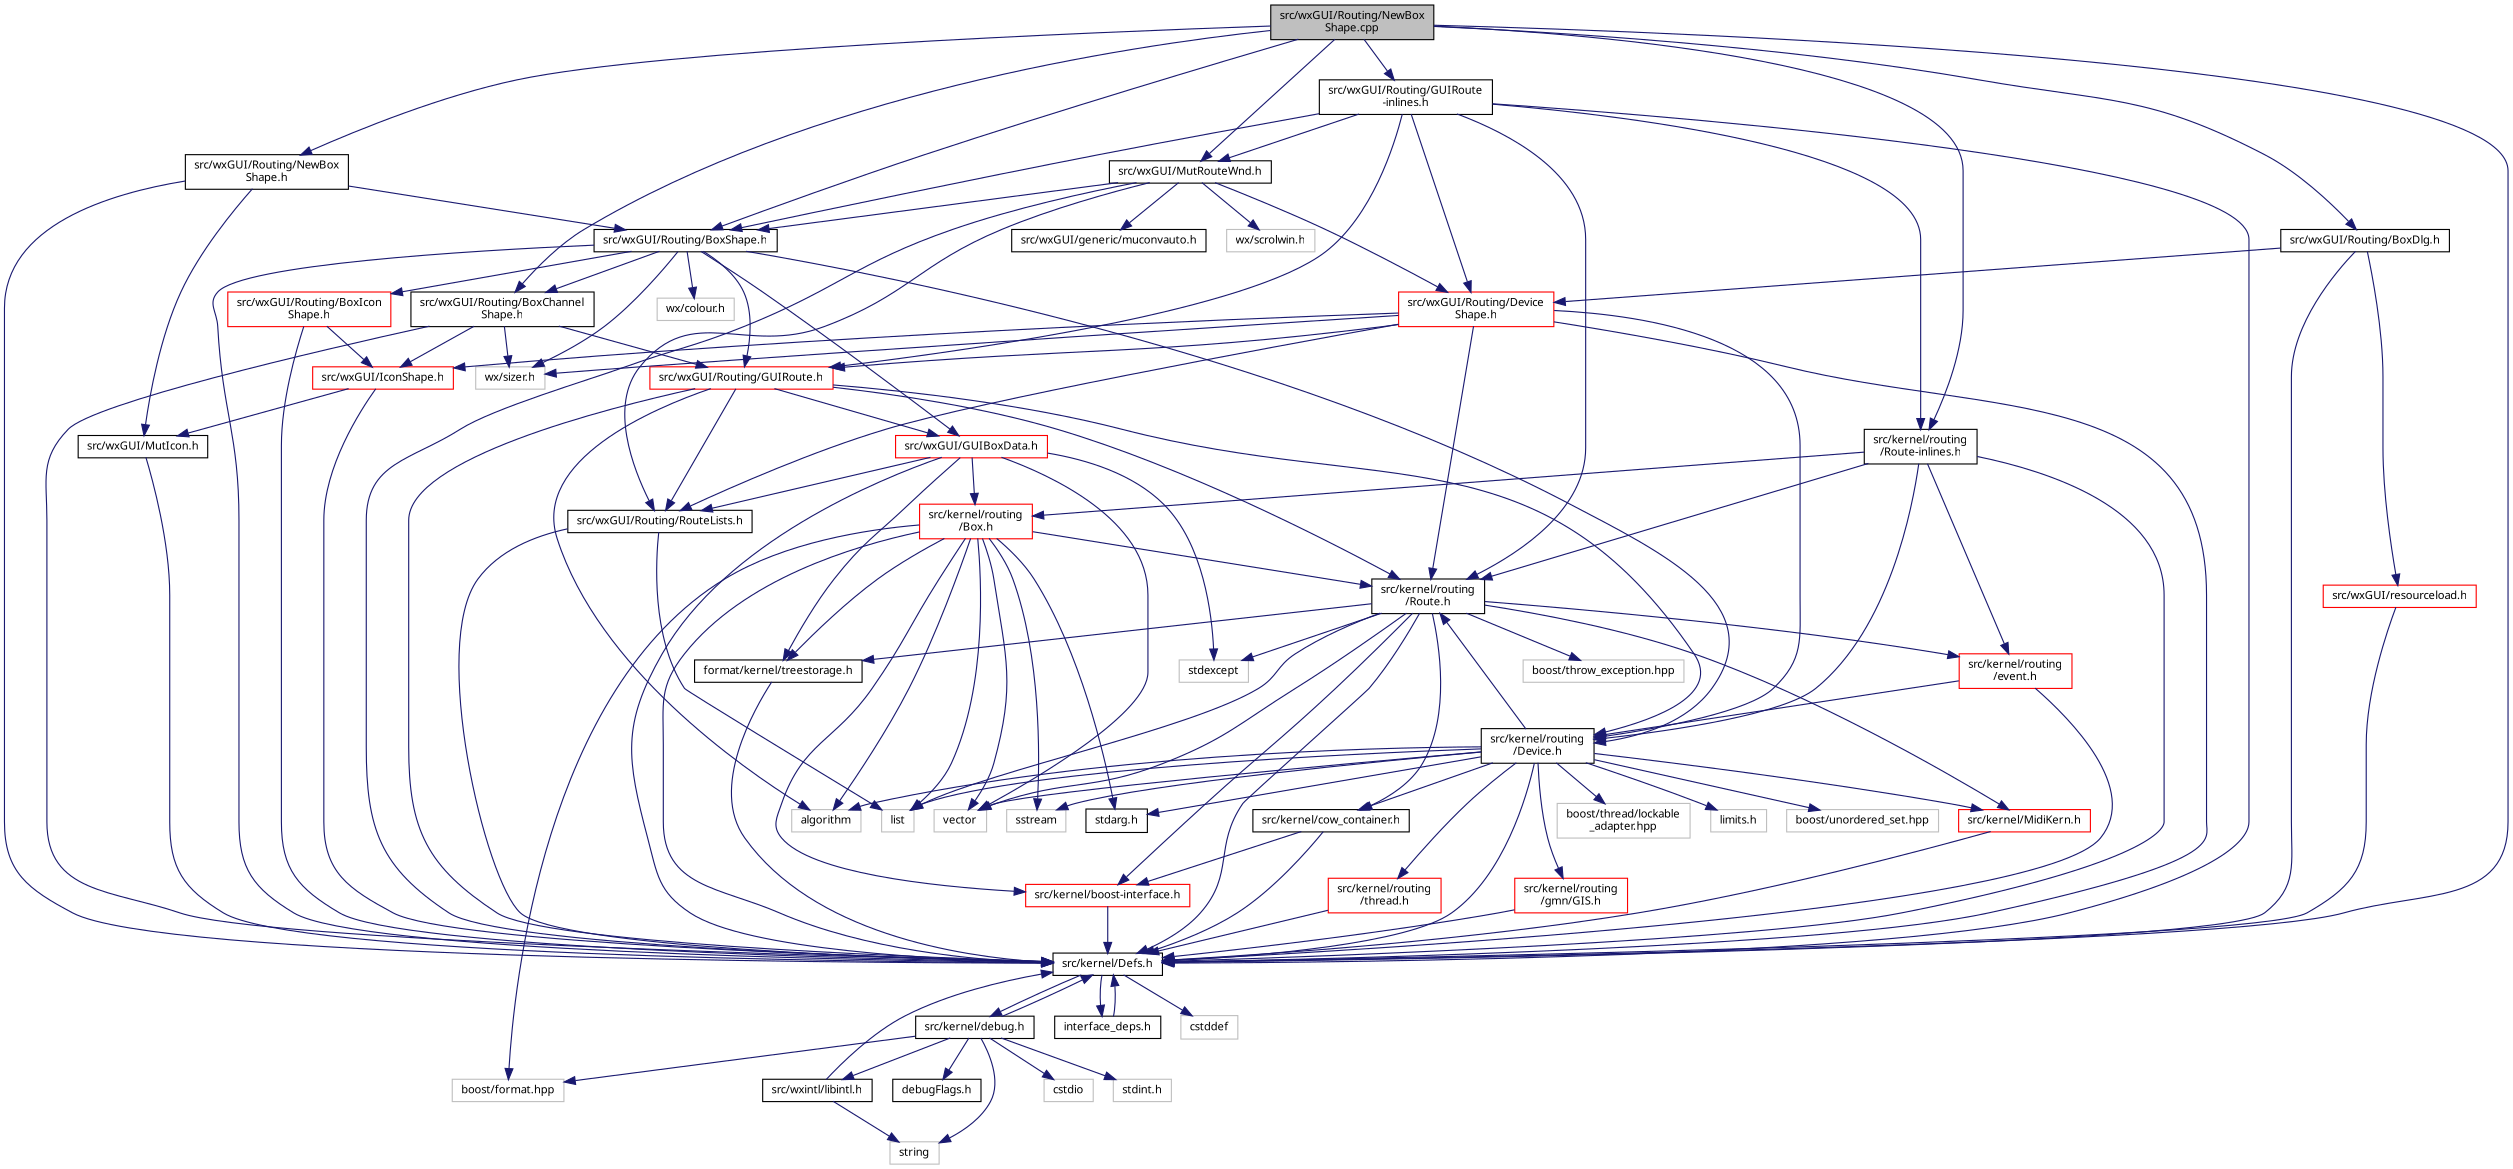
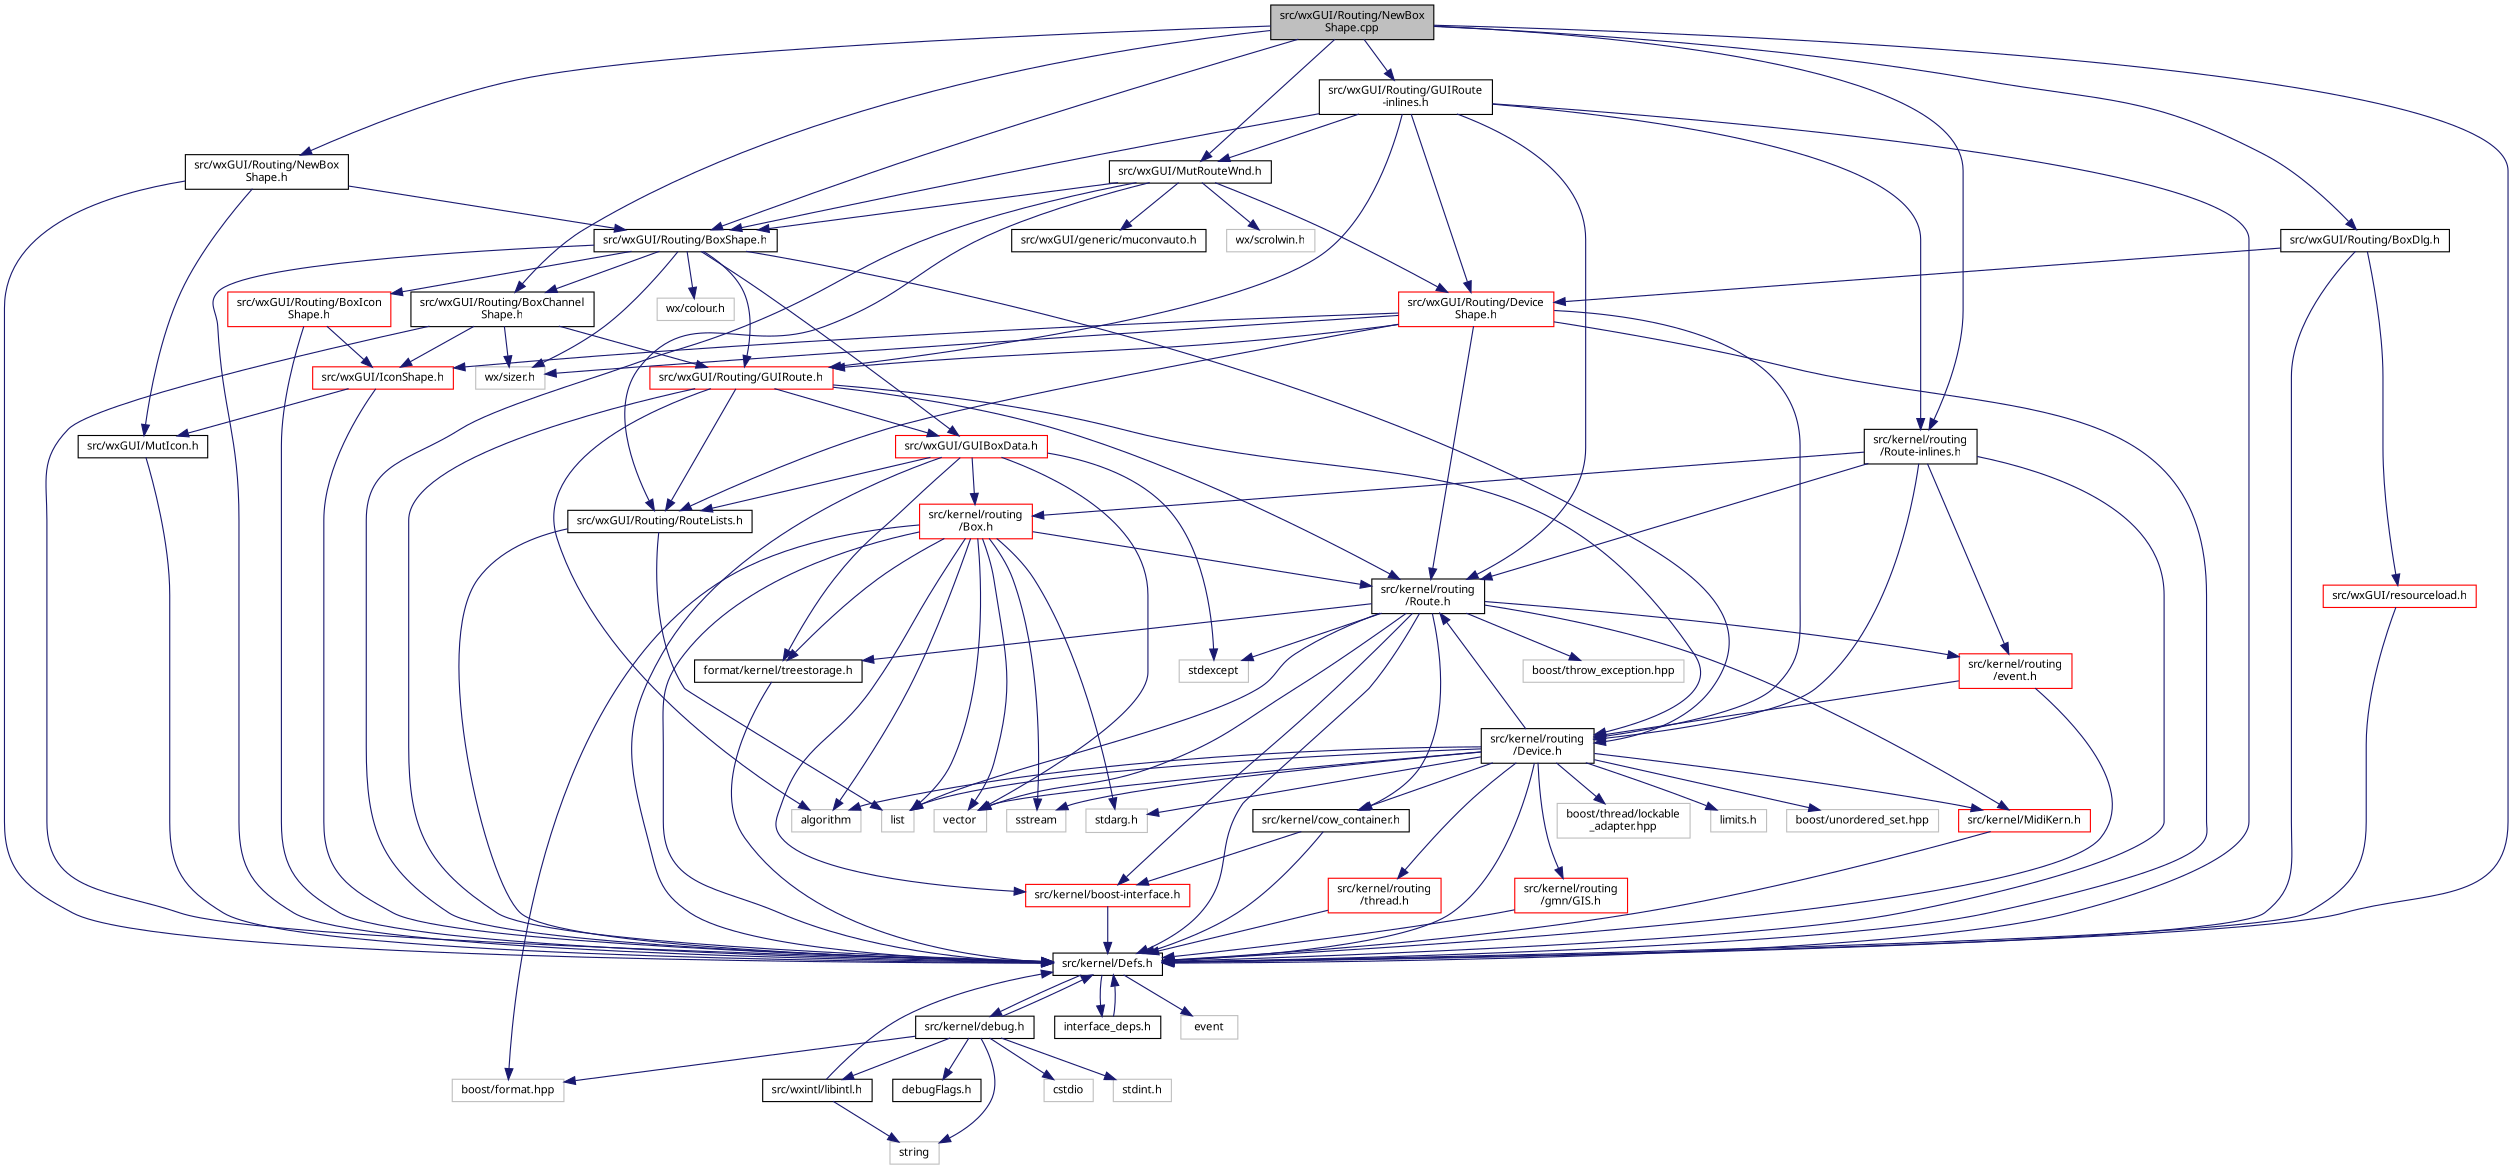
  digraph {
    node [color=black fillcolor=white fontname=Sans fontsize=10 shape=record style=filled]
    edge [color=midnightblue fontname=Sans fontsize=10 labelfontname=Sans labelfontsize=10 style=solid]
    n1 [fillcolor=grey75 fontcolor=black height=0.2 label="src/wxGUI/Routing/NewBox\lShape.cpp" width=0.4]
    n2 [height=0.2 label="src/kernel/Defs.h" width=0.4]
    n3 [height=0.2 label="src/kernel/routing\l/Route-inlines.h" width=0.4]
    n4 [height=0.2 label="src/wxGUI/Routing/NewBox\lShape.h" width=0.4]
    n5 [height=0.2 label="src/wxGUI/Routing/BoxShape.h" width=0.4]
    n6 [height=0.2 label="src/wxGUI/Routing/BoxChannel\lShape.h" width=0.4]
    n7 [height=0.2 label="src/wxGUI/Routing/BoxDlg.h" width=0.4]
    n8 [height=0.2 label="src/wxGUI/MutRouteWnd.h" width=0.4]
    n9 [height=0.2 label="src/wxGUI/Routing/GUIRoute\l-inlines.h" width=0.4]
    n10 [height=0.2 label="interface_deps.h" width=0.4]
-   n11 [color=grey75 height=0.2 label=cstddef width=0.4]
+   n11 [color=grey75 height=0.2 label=event width=0.4]
    n12 [height=0.2 label="src/kernel/debug.h" width=0.4]
    n13 [height=0.2 label="src/kernel/routing\l/Route.h" width=0.4]
    n14 [color=red height=0.2 label="src/kernel/routing\l/event.h" width=0.4]
    n15 [height=0.2 label="src/kernel/routing\l/Device.h" width=0.4]
    n16 [color=red height=0.2 label="src/kernel/routing\l/Box.h" width=0.4]
    n17 [height=0.2 label="src/wxGUI/MutIcon.h" width=0.4]
    n18 [color=red height=0.2 label="src/wxGUI/GUIBoxData.h" width=0.4]
    n19 [color=red height=0.2 label="src/wxGUI/Routing/GUIRoute.h" width=0.4]
    n20 [color=grey75 height=0.2 label="wx/sizer.h" width=0.4]
    n21 [color=red height=0.2 label="src/wxGUI/Routing/BoxIcon\lShape.h" width=0.4]
    n22 [color=grey75 height=0.2 label="wx/colour.h" width=0.4]
    n23 [color=red height=0.2 label="src/wxGUI/IconShape.h" width=0.4]
    n24 [color=red height=0.2 label="src/wxGUI/resourceload.h" width=0.4]
    n25 [color=red height=0.2 label="src/wxGUI/Routing/Device\lShape.h" width=0.4]
    n26 [height=0.2 label="src/wxGUI/Routing/RouteLists.h" width=0.4]
    n27 [height=0.2 label="src/wxGUI/generic/muconvauto.h" width=0.4]
    n28 [color=grey75 height=0.2 label="wx/scrolwin.h" width=0.4]
    n29 [height=0.2 label="src/wxintl/libintl.h" width=0.4]
    n30 [color=grey75 height=0.2 label=string width=0.4]
    n31 [color=grey75 height=0.2 label=cstdio width=0.4]
    n32 [color=grey75 height=0.2 label="boost/format.hpp" width=0.4]
    n33 [color=grey75 height=0.2 label="stdint.h" width=0.4]
    n34 [height=0.2 label="debugFlags.h" width=0.4]
    n35 [height=0.2 label="src/kernel/cow_container.h" width=0.4]
    n36 [color=red height=0.2 label="src/kernel/boost-interface.h" width=0.4]
    n37 [color=red height=0.2 label="src/kernel/MidiKern.h" width=0.4]
    n38 [height=0.2 label="format/kernel/treestorage.h" width=0.4]
    n39 [color=grey75 height=0.2 label=list width=0.4]
    n40 [color=grey75 height=0.2 label=vector width=0.4]
    n41 [color=grey75 height=0.2 label=stdexcept width=0.4]
    n42 [color=grey75 height=0.2 label="boost/throw_exception.hpp" width=0.4]
    n43 [color=red height=0.2 label="src/kernel/routing\l/gmn/GIS.h" width=0.4]
    n44 [color=red height=0.2 label="src/kernel/routing\l/thread.h" width=0.4]
    n45 [color=grey75 height=0.2 label="boost/thread/lockable\l_adapter.hpp" width=0.4]
    n46 [color=grey75 height=0.2 label="limits.h" width=0.4]
    n47 [color=grey75 height=0.2 label=algorithm width=0.4]
    n48 [color=grey75 height=0.2 label=sstream width=0.4]
-   n49 [height=0.2 label="stdarg.h" width=0.4]
+   n49 [color=grey75 height=0.2 label="stdarg.h" width=0.4]
    n50 [color=grey75 height=0.2 label="boost/unordered_set.hpp" width=0.4]
    n1 -> n2
    n1 -> n3
    n1 -> n4
    n1 -> n5
    n1 -> n6
    n1 -> n7
    n1 -> n8
    n1 -> n9
    n2 -> n10
    n2 -> n11
    n2 -> n12
    n3 -> n2
    n3 -> n13
    n3 -> n14
    n3 -> n15
    n3 -> n16
    n4 -> n2
    n4 -> n5
    n4 -> n17
    n5 -> n2
    n5 -> n6
    n5 -> n15
    n5 -> n18
    n5 -> n19
    n5 -> n20
    n5 -> n21
    n5 -> n22
    n6 -> n2
    n6 -> n19
    n6 -> n20
    n6 -> n23
    n7 -> n2
    n7 -> n24
    n7 -> n25
    n8 -> n2
    n8 -> n5
    n8 -> n25
    n8 -> n26
    n8 -> n27
    n8 -> n28
    n9 -> n2
    n9 -> n3
    n9 -> n5
    n9 -> n8
    n9 -> n13
    n9 -> n19
    n9 -> n25
    n10 -> n2
    n12 -> n2
    n12 -> n29
    n12 -> n30
    n12 -> n31
    n12 -> n32
    n12 -> n33
    n12 -> n34
    n13 -> n2
    n13 -> n14
    n13 -> n35
    n13 -> n36
    n13 -> n37
    n13 -> n38
    n13 -> n39
    n13 -> n40
    n13 -> n41
    n13 -> n42
    n14 -> n2
    n14 -> n15
    n15 -> n2
    n15 -> n13
    n15 -> n35
    n15 -> n37
    n15 -> n39
    n15 -> n40
    n15 -> n43
    n15 -> n44
    n15 -> n45
    n15 -> n46
    n15 -> n47
    n15 -> n48
    n15 -> n49
    n15 -> n50
    n16 -> n2
    n16 -> n13
    n16 -> n32
    n16 -> n36
    n16 -> n38
    n16 -> n39
    n16 -> n40
    n16 -> n47
    n16 -> n48
    n16 -> n49
    n17 -> n2
    n18 -> n2
    n18 -> n16
    n18 -> n26
    n18 -> n38
    n18 -> n40
    n18 -> n41
    n19 -> n2
    n19 -> n13
    n19 -> n15
    n19 -> n18
    n19 -> n26
    n19 -> n47
    n21 -> n2
    n21 -> n23
    n23 -> n2
    n23 -> n17
    n24 -> n2
    n25 -> n2
    n25 -> n13
    n25 -> n15
    n25 -> n19
    n25 -> n20
    n25 -> n23
    n25 -> n26
    n26 -> n2
    n26 -> n39
    n29 -> n2
    n29 -> n30
    n35 -> n2
    n35 -> n36
    n36 -> n2
    n37 -> n2
    n38 -> n2
    n43 -> n2
    n44 -> n2
  }
